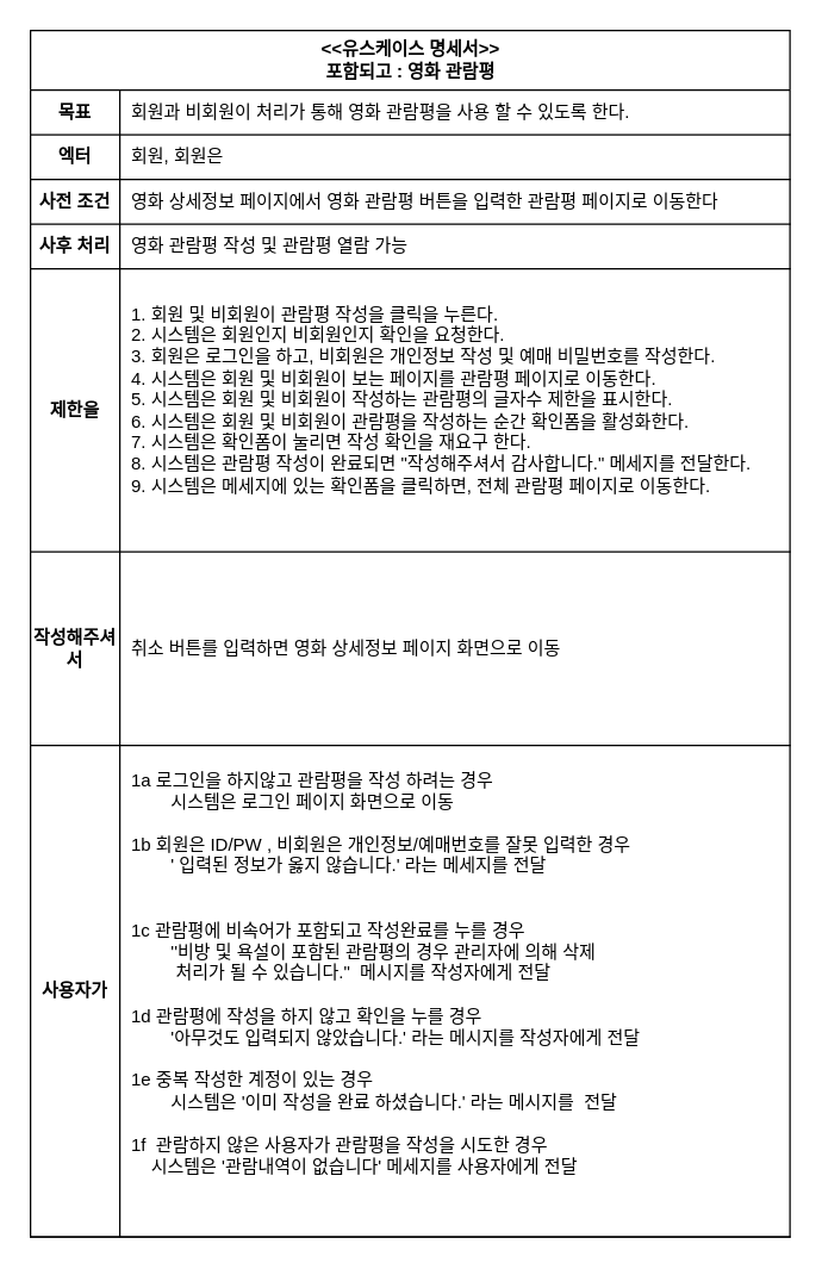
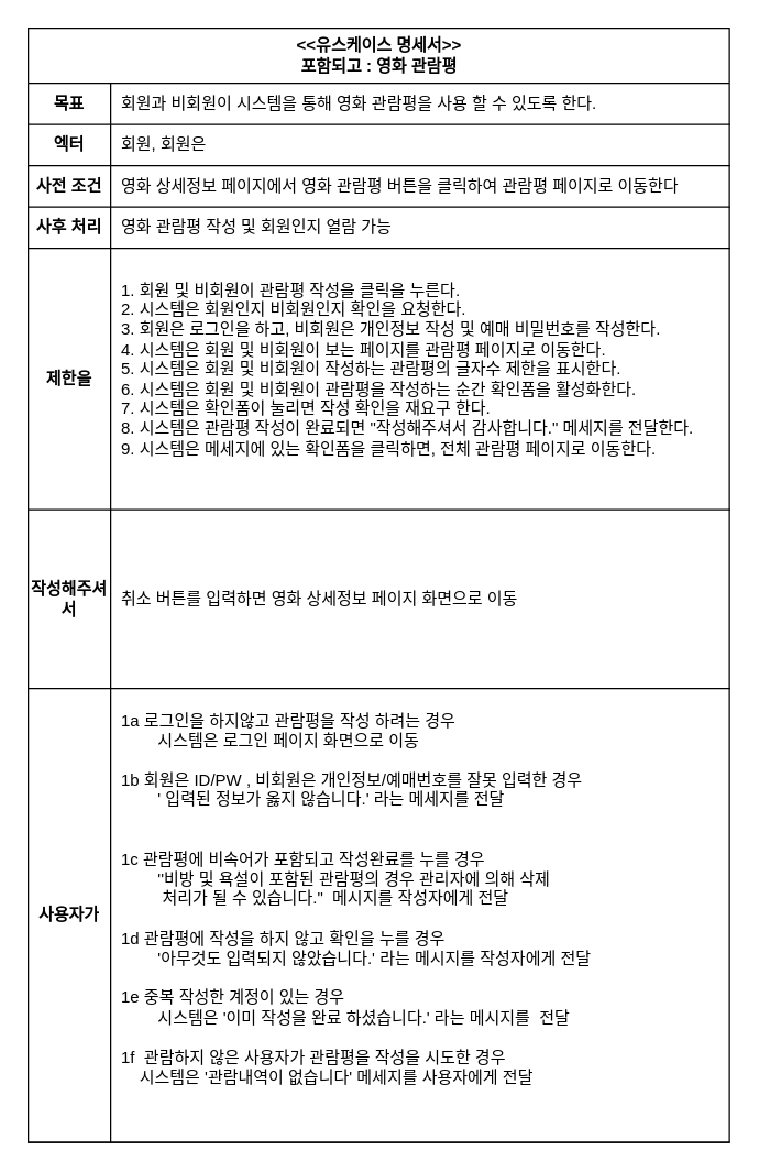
  <mxCell id="0" />
  <mxCell id="1" parent="0" />
  <mxCell id="2" value="&lt;div&gt;&amp;lt;&amp;lt;유스케이스 명세서&amp;gt;&amp;gt;&lt;/div&gt;포함되고 : 영화 관람평" style="shape=table;startSize=40;container=1;collapsible=1;childLayout=tableLayout;fixedRows=1;rowLines=0;fontStyle=1;align=center;resizeLast=1;html=1;" parent="1" vertex="1"><mxGeometry x="20" y="20" width="510" height="810" as="geometry" /></mxCell>
  <mxCell id="3" value="" style="shape=tableRow;horizontal=0;startSize=0;swimlaneHead=0;swimlaneBody=0;fillColor=none;collapsible=0;dropTarget=0;points=[[0,0.5],[1,0.5]];portConstraint=eastwest;top=0;left=0;right=0;bottom=1;strokeColor=default;verticalAlign=middle;fontStyle=0" parent="2" vertex="1"><mxGeometry y="40" width="510" height="30" as="geometry" /></mxCell>
  <mxCell id="4" value="목표" style="shape=partialRectangle;connectable=0;fillColor=none;top=0;left=0;bottom=0;right=0;fontStyle=1;overflow=hidden;whiteSpace=wrap;html=1;" parent="3" vertex="1"><mxGeometry width="60" height="30" as="geometry"><mxRectangle width="60" height="30" as="alternateBounds" /></mxGeometry></mxCell>
- <mxCell id="5" value="&lt;span style=&quot;text-wrap: nowrap;&quot;&gt;&lt;span style=&quot;font-weight: 400;&quot;&gt;회원과 비회원이 처리가 통해 영화&amp;nbsp;&lt;/span&gt;&lt;span style=&quot;text-align: center; font-weight: normal;&quot;&gt;관람평을&lt;/span&gt;&lt;span style=&quot;font-weight: 400;&quot;&gt;&amp;nbsp;사용 할 수 있도록 한다.&lt;/span&gt;&lt;/span&gt;" style="shape=partialRectangle;connectable=0;fillColor=none;top=0;left=0;bottom=0;right=0;align=left;spacingLeft=6;fontStyle=1;overflow=hidden;whiteSpace=wrap;html=1;" parent="3" vertex="1"><mxGeometry x="60" width="450" height="30" as="geometry"><mxRectangle width="450" height="30" as="alternateBounds" /></mxGeometry></mxCell>
+ <mxCell id="5" value="&lt;span style=&quot;text-wrap: nowrap;&quot;&gt;&lt;span style=&quot;font-weight: 400;&quot;&gt;회원과 비회원이 시스템을 통해 영화&amp;nbsp;&lt;/span&gt;&lt;span style=&quot;text-align: center; font-weight: normal;&quot;&gt;관람평을&lt;/span&gt;&lt;span style=&quot;font-weight: 400;&quot;&gt;&amp;nbsp;사용 할 수 있도록 한다.&lt;/span&gt;&lt;/span&gt;" style="shape=partialRectangle;connectable=0;fillColor=none;top=0;left=0;bottom=0;right=0;align=left;spacingLeft=6;fontStyle=1;overflow=hidden;whiteSpace=wrap;html=1;" parent="3" vertex="1"><mxGeometry x="60" width="450" height="30" as="geometry"><mxRectangle width="450" height="30" as="alternateBounds" /></mxGeometry></mxCell>
  <mxCell id="6" value="" style="shape=tableRow;horizontal=0;startSize=0;swimlaneHead=0;swimlaneBody=0;fillColor=none;collapsible=0;dropTarget=0;points=[[0,0.5],[1,0.5]];portConstraint=eastwest;top=0;left=0;right=0;bottom=1;" parent="2" vertex="1"><mxGeometry y="70" width="510" height="30" as="geometry" /></mxCell>
  <mxCell id="7" value="엑터" style="shape=partialRectangle;connectable=0;fillColor=none;top=0;left=0;bottom=0;right=0;fontStyle=1;overflow=hidden;whiteSpace=wrap;html=1;" parent="6" vertex="1"><mxGeometry width="60" height="30" as="geometry"><mxRectangle width="60" height="30" as="alternateBounds" /></mxGeometry></mxCell>
  <mxCell id="8" value="회원, 회원은" style="shape=partialRectangle;connectable=0;fillColor=none;top=0;left=0;bottom=0;right=0;align=left;spacingLeft=6;fontStyle=0;overflow=hidden;whiteSpace=wrap;html=1;" parent="6" vertex="1"><mxGeometry x="60" width="450" height="30" as="geometry"><mxRectangle width="450" height="30" as="alternateBounds" /></mxGeometry></mxCell>
  <mxCell id="9" value="" style="shape=tableRow;horizontal=0;startSize=0;swimlaneHead=0;swimlaneBody=0;fillColor=none;collapsible=0;dropTarget=0;points=[[0,0.5],[1,0.5]];portConstraint=eastwest;top=0;left=0;right=0;bottom=1;" parent="2" vertex="1"><mxGeometry y="100" width="510" height="30" as="geometry" /></mxCell>
  <mxCell id="10" value="사전 조건" style="shape=partialRectangle;connectable=0;fillColor=none;top=0;left=0;bottom=0;right=0;fontStyle=1;overflow=hidden;whiteSpace=wrap;html=1;" parent="9" vertex="1"><mxGeometry width="60" height="30" as="geometry"><mxRectangle width="60" height="30" as="alternateBounds" /></mxGeometry></mxCell>
- <mxCell id="11" value="영화 상세정보 페이지에서 영화 관람평 버튼을 입력한 관람평 페이지로 이동한다" style="shape=partialRectangle;connectable=0;fillColor=none;top=0;left=0;bottom=0;right=0;align=left;spacingLeft=6;fontStyle=0;overflow=hidden;whiteSpace=wrap;html=1;" parent="9" vertex="1"><mxGeometry x="60" width="450" height="30" as="geometry"><mxRectangle width="450" height="30" as="alternateBounds" /></mxGeometry></mxCell>
+ <mxCell id="11" value="영화 상세정보 페이지에서 영화 관람평 버튼을 클릭하여 관람평 페이지로 이동한다" style="shape=partialRectangle;connectable=0;fillColor=none;top=0;left=0;bottom=0;right=0;align=left;spacingLeft=6;fontStyle=0;overflow=hidden;whiteSpace=wrap;html=1;" parent="9" vertex="1"><mxGeometry x="60" width="450" height="30" as="geometry"><mxRectangle width="450" height="30" as="alternateBounds" /></mxGeometry></mxCell>
  <mxCell id="12" value="" style="shape=tableRow;horizontal=0;startSize=0;swimlaneHead=0;swimlaneBody=0;fillColor=none;collapsible=0;dropTarget=0;points=[[0,0.5],[1,0.5]];portConstraint=eastwest;top=0;left=0;right=0;bottom=1;" parent="2" vertex="1"><mxGeometry y="130" width="510" height="30" as="geometry" /></mxCell>
  <mxCell id="13" value="사후 처리" style="shape=partialRectangle;connectable=0;fillColor=none;top=0;left=0;bottom=0;right=0;fontStyle=1;overflow=hidden;whiteSpace=wrap;html=1;" parent="12" vertex="1"><mxGeometry width="60" height="30" as="geometry"><mxRectangle width="60" height="30" as="alternateBounds" /></mxGeometry></mxCell>
- <mxCell id="14" value="영화 관람평 작성 및 관람평 열람 가능" style="shape=partialRectangle;connectable=0;fillColor=none;top=0;left=0;bottom=0;right=0;align=left;spacingLeft=6;fontStyle=0;overflow=hidden;whiteSpace=wrap;html=1;" parent="12" vertex="1"><mxGeometry x="60" width="450" height="30" as="geometry"><mxRectangle width="450" height="30" as="alternateBounds" /></mxGeometry></mxCell>
+ <mxCell id="14" value="영화 관람평 작성 및 회원인지 열람 가능" style="shape=partialRectangle;connectable=0;fillColor=none;top=0;left=0;bottom=0;right=0;align=left;spacingLeft=6;fontStyle=0;overflow=hidden;whiteSpace=wrap;html=1;" parent="12" vertex="1"><mxGeometry x="60" width="450" height="30" as="geometry"><mxRectangle width="450" height="30" as="alternateBounds" /></mxGeometry></mxCell>
  <mxCell id="15" value="" style="shape=tableRow;horizontal=0;startSize=0;swimlaneHead=0;swimlaneBody=0;fillColor=none;collapsible=0;dropTarget=0;points=[[0,0.5],[1,0.5]];portConstraint=eastwest;top=0;left=0;right=0;bottom=1;" parent="2" vertex="1"><mxGeometry y="160" width="510" height="190" as="geometry" /></mxCell>
  <mxCell id="16" value="제한을" style="shape=partialRectangle;connectable=0;fillColor=none;top=0;left=0;bottom=0;right=0;fontStyle=1;overflow=hidden;whiteSpace=wrap;html=1;" parent="15" vertex="1"><mxGeometry width="60" height="190" as="geometry"><mxRectangle width="60" height="190" as="alternateBounds" /></mxGeometry></mxCell>
  <mxCell id="17" value="&lt;div style=&quot;text-wrap: nowrap;&quot;&gt;&lt;div&gt;1. 회원 및 비회원이 관람평 작성을 클릭을 누른다.&lt;/div&gt;&lt;div&gt;2. 시스템은 회원인지 비회원인지 확인을 요청한다.&lt;/div&gt;&lt;div&gt;3. 회원은 로그인을 하고, 비회원은 개인정보 작성 및 예매 비밀번호를 작성한다.&lt;/div&gt;&lt;div&gt;4. 시스템은 회원 및 비회원이 보는 페이지를 관람평 페이지로 이동한다.&lt;/div&gt;&lt;div&gt;5. 시스템은 회원 및 비회원이 작성하는 관람평의 글자수 제한을 표시한다.&lt;/div&gt;&lt;div&gt;6. 시스템은 회원 및 비회원이 관람평을 작성하는 순간 확인폼을 활성화한다.&lt;/div&gt;&lt;div&gt;7. 시스템은 확인폼이 눌리면 작성 확인을 재요구 한다.&lt;/div&gt;&lt;div&gt;8. 시스템은 관람평 작성이 완료되면 &quot;작성해주셔서 감사합니다.&quot; 메세지를 전달한다.&lt;/div&gt;&lt;div&gt;9. 시스템은 메세지에 있는 확인폼을 클릭하면, 전체 관람평 페이지로 이동한다.&amp;nbsp;&lt;/div&gt;&lt;div&gt;&lt;br&gt;&lt;/div&gt;&lt;/div&gt;" style="shape=partialRectangle;connectable=0;fillColor=none;top=0;left=0;bottom=0;right=0;align=left;spacingLeft=6;fontStyle=0;overflow=hidden;whiteSpace=wrap;html=1;" parent="15" vertex="1"><mxGeometry x="60" width="450" height="190" as="geometry"><mxRectangle width="450" height="190" as="alternateBounds" /></mxGeometry></mxCell>
  <mxCell id="18" value="" style="shape=tableRow;horizontal=0;startSize=0;swimlaneHead=0;swimlaneBody=0;fillColor=none;collapsible=0;dropTarget=0;points=[[0,0.5],[1,0.5]];portConstraint=eastwest;top=0;left=0;right=0;bottom=1;" parent="2" vertex="1"><mxGeometry y="350" width="510" height="130" as="geometry" /></mxCell>
  <mxCell id="19" value="작성해주셔서" style="shape=partialRectangle;connectable=0;fillColor=none;top=0;left=0;bottom=0;right=0;fontStyle=1;overflow=hidden;whiteSpace=wrap;html=1;" parent="18" vertex="1"><mxGeometry width="60" height="130" as="geometry"><mxRectangle width="60" height="130" as="alternateBounds" /></mxGeometry></mxCell>
  <mxCell id="20" value="&lt;div&gt;취소 버튼를 입력하면 영화 상세정보 페이지 화면으로 이동&lt;/div&gt;" style="shape=partialRectangle;connectable=0;fillColor=none;top=0;left=0;bottom=0;right=0;align=left;spacingLeft=6;fontStyle=0;overflow=hidden;whiteSpace=wrap;html=1;" parent="18" vertex="1"><mxGeometry x="60" width="450" height="130" as="geometry"><mxRectangle width="450" height="130" as="alternateBounds" /></mxGeometry></mxCell>
  <mxCell id="21" value="" style="shape=tableRow;horizontal=0;startSize=0;swimlaneHead=0;swimlaneBody=0;fillColor=none;collapsible=0;dropTarget=0;points=[[0,0.5],[1,0.5]];portConstraint=eastwest;top=0;left=0;right=0;bottom=1;" parent="2" vertex="1"><mxGeometry y="480" width="510" height="330" as="geometry" /></mxCell>
  <mxCell id="22" value="사용자가" style="shape=partialRectangle;connectable=0;fillColor=none;top=0;left=0;bottom=0;right=0;fontStyle=1;overflow=hidden;whiteSpace=wrap;html=1;" parent="21" vertex="1"><mxGeometry width="60" height="330" as="geometry"><mxRectangle width="60" height="330" as="alternateBounds" /></mxGeometry></mxCell>
  <mxCell id="23" value="&lt;div style=&quot;text-wrap: nowrap;&quot;&gt;&lt;br&gt;&lt;/div&gt;&lt;div style=&quot;text-wrap: nowrap;&quot;&gt;1a&amp;nbsp;&lt;span style=&quot;background-color: transparent; color: light-dark(rgb(0, 0, 0), rgb(255, 255, 255));&quot;&gt;로그인을 하지않고 관람평을 작성 하려는 경우&lt;/span&gt;&lt;/div&gt;&lt;div style=&quot;text-wrap: nowrap;&quot;&gt;&lt;span style=&quot;white-space-collapse: preserve; background-color: transparent; color: light-dark(rgb(0, 0, 0), rgb(255, 255, 255));&quot;&gt;&#09;&lt;/span&gt;&lt;span style=&quot;background-color: transparent; color: light-dark(rgb(0, 0, 0), rgb(255, 255, 255));&quot;&gt;시스템은 로그인 페이지 화면으로 이동&lt;/span&gt;&amp;nbsp;&lt;/div&gt;&lt;div style=&quot;text-wrap: nowrap;&quot;&gt;&lt;br&gt;&lt;/div&gt;&lt;div style=&quot;text-wrap: nowrap;&quot;&gt;1b&amp;nbsp;&lt;span style=&quot;background-color: transparent; color: light-dark(rgb(0, 0, 0), rgb(255, 255, 255));&quot;&gt;회원은 ID/PW , 비회원은 개인정보/예매번호를 잘못 입력한 경우&lt;/span&gt;&lt;/div&gt;&lt;div style=&quot;text-wrap: nowrap;&quot;&gt;&lt;span style=&quot;white-space-collapse: preserve; background-color: transparent; color: light-dark(rgb(0, 0, 0), rgb(255, 255, 255));&quot;&gt;&#09;&lt;/span&gt;&lt;span style=&quot;background-color: transparent; color: light-dark(rgb(0, 0, 0), rgb(255, 255, 255));&quot;&gt;' 입력된 정보가 옳지 않습니다.' 라는 메세지를 전달&lt;/span&gt;&amp;nbsp;&lt;/div&gt;&lt;div style=&quot;text-wrap: nowrap;&quot;&gt;&lt;br&gt;&lt;/div&gt;&lt;div style=&quot;text-wrap: nowrap;&quot;&gt;&lt;br&gt;&lt;/div&gt;&lt;div style=&quot;text-wrap: nowrap;&quot;&gt;1c 관람평에 비속어가 포함되고 작성완료를 누를 경우&lt;br&gt;&lt;/div&gt;&lt;div style=&quot;text-wrap: nowrap;&quot;&gt;&lt;span style=&quot;white-space-collapse: preserve;&quot;&gt;&#09;&lt;/span&gt;''비방 및 욕설이 포함된 관람평의 경우 관리자에 의해 삭제&lt;/div&gt;&lt;div style=&quot;text-wrap: nowrap;&quot;&gt;&lt;span style=&quot;white-space: pre;&quot;&gt;&#09;&lt;/span&gt;&amp;nbsp;처리가 될 수 있습니다.&quot;&amp;nbsp; 메시지를 작성자에게 전달&lt;br&gt;&lt;/div&gt;&lt;div style=&quot;text-wrap: nowrap;&quot;&gt;&lt;br&gt;&lt;/div&gt;&lt;div style=&quot;text-wrap: nowrap;&quot;&gt;&lt;span style=&quot;background-color: initial;&quot;&gt;1d 관람평에 작성을 하지 않고 확인을 누를 경우&lt;/span&gt;&lt;br&gt;&lt;/div&gt;&lt;div style=&quot;text-wrap: nowrap;&quot;&gt;&lt;span style=&quot;white-space-collapse: preserve;&quot;&gt;&#09;&lt;/span&gt;'아무것도 입력되지 않았습니다.' 라는 메시지를 작성자에게 전달&lt;/div&gt;&lt;div style=&quot;text-wrap: nowrap;&quot;&gt;&lt;br&gt;&lt;/div&gt;&lt;div style=&quot;text-wrap: nowrap;&quot;&gt;1e&amp;nbsp;&lt;span style=&quot;background-color: transparent; color: light-dark(rgb(0, 0, 0), rgb(255, 255, 255));&quot;&gt;중복 작성한 계정이 있는 경우&lt;/span&gt;&lt;/div&gt;&lt;div style=&quot;text-wrap: nowrap;&quot;&gt;&lt;span style=&quot;white-space-collapse: preserve;&quot;&gt;&#09;&lt;/span&gt;시스템은 '이미 작성을 완료 하셨습니다.' 라는 메시지를&amp;nbsp; 전달&lt;/div&gt;&lt;div style=&quot;text-wrap: nowrap;&quot;&gt;&lt;br&gt;&lt;/div&gt;&lt;div style=&quot;text-wrap: nowrap;&quot;&gt;1f&amp;nbsp; 관람하지 않은 사용자가 관람평을 작성을 시도한 경우&amp;nbsp;&lt;/div&gt;&lt;div style=&quot;text-wrap: nowrap;&quot;&gt;&amp;nbsp; &amp;nbsp; 시스템은 '관람내역이 없습니다' 메세지를 사용자에게 전달&lt;/div&gt;&lt;div style=&quot;text-wrap: nowrap;&quot;&gt;&lt;br&gt;&lt;/div&gt;&lt;div style=&quot;text-wrap: nowrap;&quot;&gt;&lt;br&gt;&lt;/div&gt;&lt;div style=&quot;text-wrap: nowrap;&quot;&gt;&amp;nbsp;&lt;/div&gt;" style="shape=partialRectangle;connectable=0;fillColor=none;top=0;left=0;bottom=0;right=0;align=left;spacingLeft=6;fontStyle=0;overflow=hidden;whiteSpace=wrap;html=1;" parent="21" vertex="1"><mxGeometry x="60" width="450" height="330" as="geometry"><mxRectangle width="450" height="330" as="alternateBounds" /></mxGeometry></mxCell>
